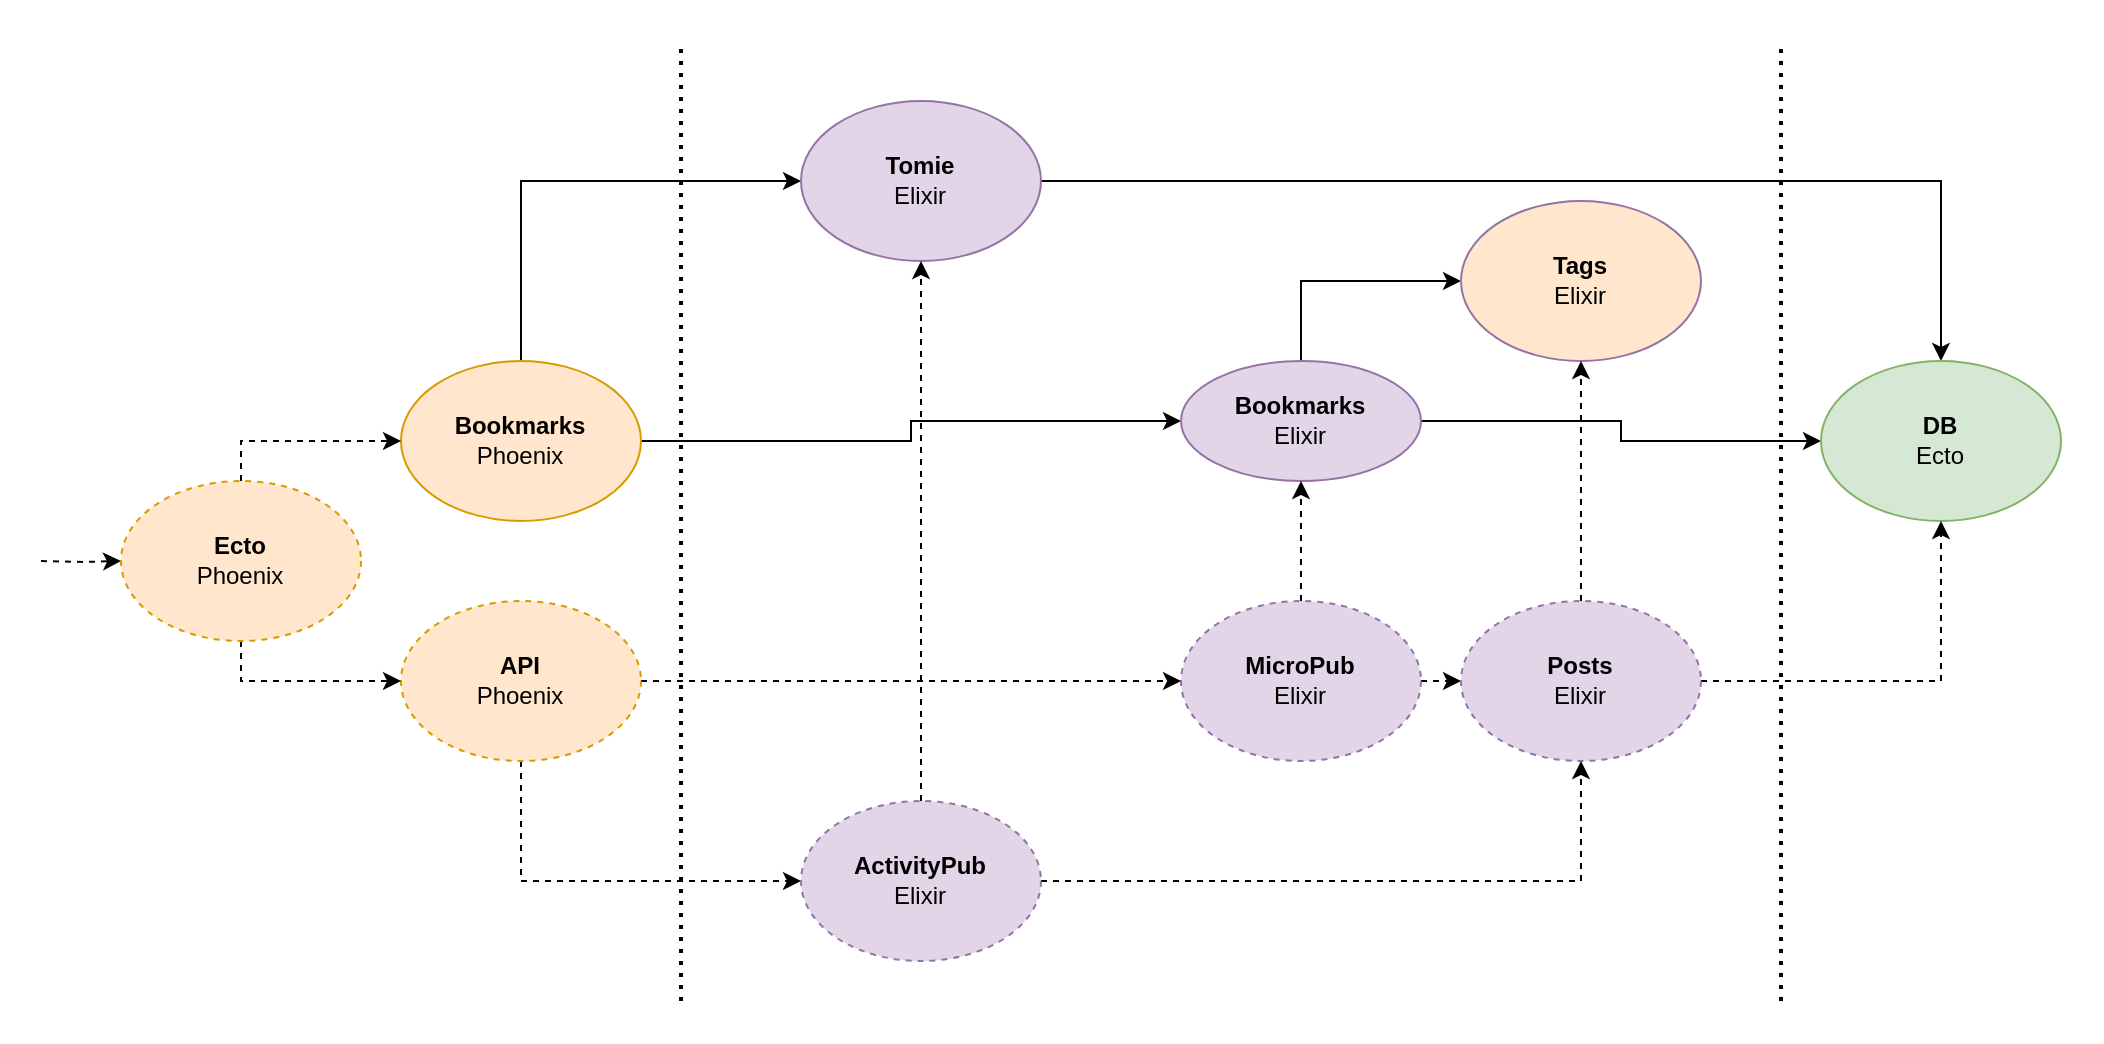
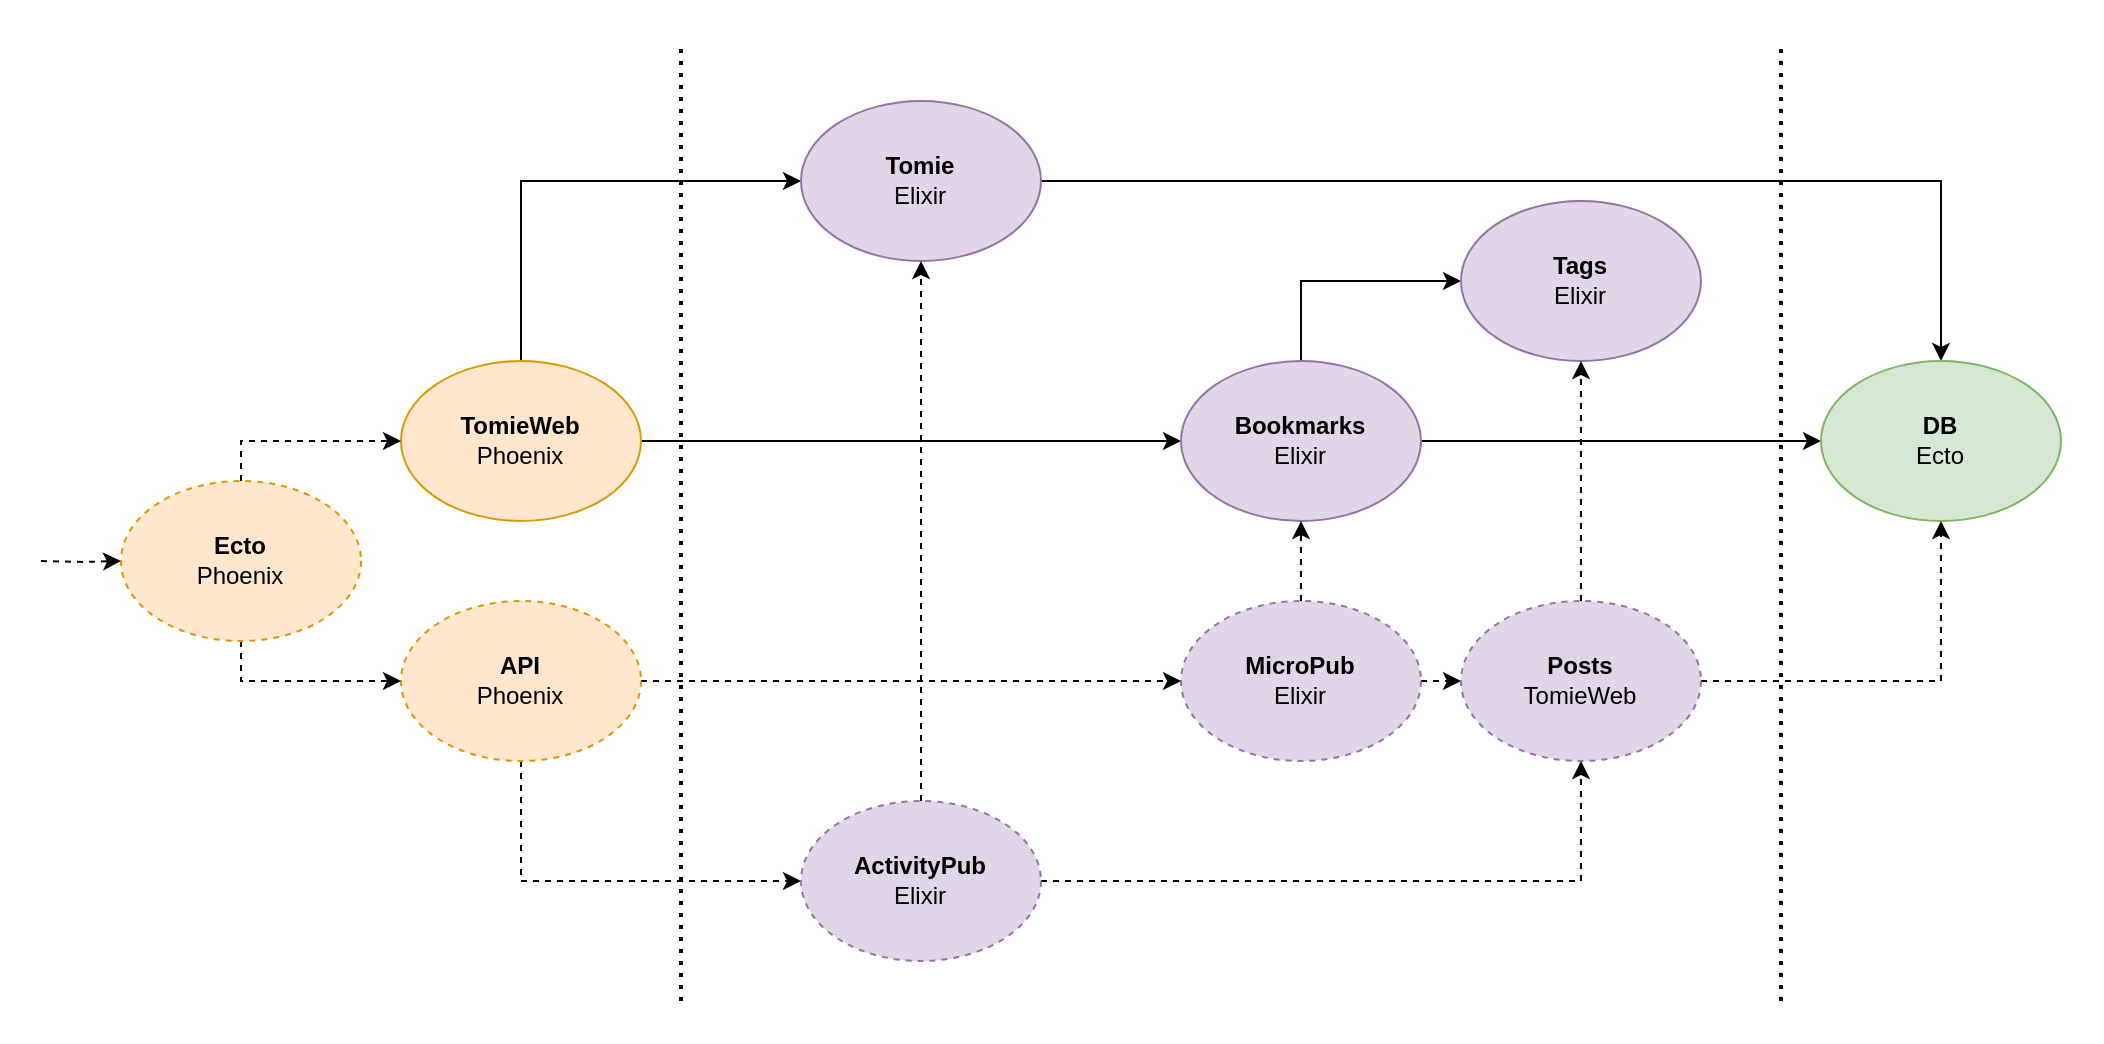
  <mxCell id="0" />
  <mxCell id="1" parent="0" />
  <mxCell id="2" style="edgeStyle=orthogonalEdgeStyle;comic=0;orthogonalLoop=1;jettySize=auto;html=1;exitX=1;exitY=0.5;exitDx=0;exitDy=0;entryX=0;entryY=0.5;entryDx=0;entryDy=0;rounded=0;" parent="1" source="4" target="9" edge="1"><mxGeometry relative="1" as="geometry" /></mxCell>
  <mxCell id="3" style="edgeStyle=orthogonalEdgeStyle;rounded=0;comic=0;orthogonalLoop=1;jettySize=auto;html=1;exitX=0.5;exitY=0;exitDx=0;exitDy=0;entryX=0;entryY=0.5;entryDx=0;entryDy=0;" parent="1" source="4" target="6" edge="1"><mxGeometry relative="1" as="geometry" /></mxCell>
- <mxCell id="4" value="&lt;div&gt;&lt;b&gt;Bookmarks&lt;/b&gt;&lt;/div&gt;Phoenix" style="ellipse;whiteSpace=wrap;html=1;fillColor=#ffe6cc;strokeColor=#d79b00;" parent="1" vertex="1"><mxGeometry x="200" y="180" width="120" height="80" as="geometry" /></mxCell>
+ <mxCell id="4" value="&lt;div&gt;&lt;b&gt;TomieWeb&lt;/b&gt;&lt;/div&gt;Phoenix" style="ellipse;whiteSpace=wrap;html=1;fillColor=#ffe6cc;strokeColor=#d79b00;" parent="1" vertex="1"><mxGeometry x="200" y="180" width="120" height="80" as="geometry" /></mxCell>
  <mxCell id="5" style="edgeStyle=orthogonalEdgeStyle;comic=0;orthogonalLoop=1;jettySize=auto;html=1;exitX=1;exitY=0.5;exitDx=0;exitDy=0;rounded=0;" parent="1" source="6" target="11" edge="1"><mxGeometry relative="1" as="geometry" /></mxCell>
  <mxCell id="6" value="&lt;div&gt;&lt;b&gt;Tomie&lt;/b&gt;&lt;/div&gt;&lt;div&gt;Elixir&lt;br&gt;&lt;b&gt;&lt;/b&gt;&lt;/div&gt;" style="ellipse;whiteSpace=wrap;html=1;fillColor=#e1d5e7;strokeColor=#9673a6;" parent="1" vertex="1"><mxGeometry x="400" y="50" width="120" height="80" as="geometry" /></mxCell>
  <mxCell id="7" style="edgeStyle=orthogonalEdgeStyle;rounded=0;comic=0;orthogonalLoop=1;jettySize=auto;html=1;exitX=1;exitY=0.5;exitDx=0;exitDy=0;entryX=0;entryY=0.5;entryDx=0;entryDy=0;" parent="1" source="9" target="11" edge="1"><mxGeometry relative="1" as="geometry" /></mxCell>
  <mxCell id="8" style="edgeStyle=orthogonalEdgeStyle;rounded=0;orthogonalLoop=1;jettySize=auto;html=1;exitX=0.5;exitY=0;exitDx=0;exitDy=0;entryX=0;entryY=0.5;entryDx=0;entryDy=0;" edge="1" parent="1" source="9" target="10"><mxGeometry relative="1" as="geometry" /></mxCell>
- <mxCell id="9" value="&lt;div&gt;&lt;b&gt;Bookmarks&lt;/b&gt;&lt;/div&gt;&lt;div&gt;Elixir&lt;br&gt;&lt;/div&gt;" style="ellipse;whiteSpace=wrap;html=1;fillColor=#e1d5e7;strokeColor=#9673a6;" parent="1" vertex="1"><mxGeometry x="590" y="180" width="120" height="60" as="geometry" /></mxCell>
- <mxCell id="10" value="&lt;div&gt;&lt;b&gt;Tags&lt;/b&gt;&lt;/div&gt;&lt;div&gt;Elixir&lt;br&gt;&lt;/div&gt;" style="ellipse;whiteSpace=wrap;html=1;fillColor=#ffe6cc;strokeColor=#9673a6;" vertex="1" parent="1"><mxGeometry x="730" y="100" width="120" height="80" as="geometry" /></mxCell>
+ <mxCell id="9" value="&lt;div&gt;&lt;b&gt;Bookmarks&lt;/b&gt;&lt;/div&gt;&lt;div&gt;Elixir&lt;br&gt;&lt;/div&gt;" style="ellipse;whiteSpace=wrap;html=1;fillColor=#e1d5e7;strokeColor=#9673a6;" parent="1" vertex="1"><mxGeometry x="590" y="180" width="120" height="80" as="geometry" /></mxCell>
+ <mxCell id="10" value="&lt;div&gt;&lt;b&gt;Tags&lt;/b&gt;&lt;/div&gt;&lt;div&gt;Elixir&lt;br&gt;&lt;/div&gt;" style="ellipse;whiteSpace=wrap;html=1;fillColor=#e1d5e7;strokeColor=#9673a6;" vertex="1" parent="1"><mxGeometry x="730" y="100" width="120" height="80" as="geometry" /></mxCell>
  <mxCell id="11" value="&lt;div&gt;&lt;b&gt;DB&lt;/b&gt;&lt;/div&gt;&lt;div&gt;Ecto&lt;br&gt;&lt;/div&gt;" style="ellipse;whiteSpace=wrap;html=1;fillColor=#d5e8d4;strokeColor=#82b366;" parent="1" vertex="1"><mxGeometry x="910" y="180" width="120" height="80" as="geometry" /></mxCell>
  <mxCell id="12" value="" style="endArrow=none;dashed=1;html=1;dashPattern=1 2;strokeWidth=2;" parent="1" edge="1"><mxGeometry width="50" height="50" relative="1" as="geometry"><mxPoint x="340" y="500" as="sourcePoint" /><mxPoint x="340" y="20" as="targetPoint" /></mxGeometry></mxCell>
  <mxCell id="13" value="" style="endArrow=none;dashed=1;html=1;dashPattern=1 2;strokeWidth=2;" parent="1" edge="1"><mxGeometry width="50" height="50" relative="1" as="geometry"><mxPoint x="890" y="500" as="sourcePoint" /><mxPoint x="890" y="20" as="targetPoint" /></mxGeometry></mxCell>
  <mxCell id="14" style="edgeStyle=orthogonalEdgeStyle;rounded=0;orthogonalLoop=1;jettySize=auto;html=1;exitX=0.5;exitY=0;exitDx=0;exitDy=0;entryX=0.5;entryY=1;entryDx=0;entryDy=0;dashed=1;" parent="1" source="16" target="9" edge="1"><mxGeometry relative="1" as="geometry" /></mxCell>
  <mxCell id="15" style="edgeStyle=orthogonalEdgeStyle;rounded=0;orthogonalLoop=1;jettySize=auto;html=1;exitX=1;exitY=0.5;exitDx=0;exitDy=0;entryX=0;entryY=0.5;entryDx=0;entryDy=0;dashed=1;" parent="1" source="16" target="19" edge="1"><mxGeometry relative="1" as="geometry" /></mxCell>
  <mxCell id="16" value="&lt;div&gt;&lt;b&gt;MicroPub&lt;/b&gt;&lt;/div&gt;Elixir" style="ellipse;whiteSpace=wrap;html=1;dashed=1;fillColor=#e1d5e7;strokeColor=#9673a6;" parent="1" vertex="1"><mxGeometry x="590" y="300" width="120" height="80" as="geometry" /></mxCell>
  <mxCell id="17" style="edgeStyle=orthogonalEdgeStyle;rounded=0;orthogonalLoop=1;jettySize=auto;html=1;exitX=1;exitY=0.5;exitDx=0;exitDy=0;entryX=0.5;entryY=1;entryDx=0;entryDy=0;dashed=1;" parent="1" source="19" target="11" edge="1"><mxGeometry relative="1" as="geometry" /></mxCell>
  <mxCell id="18" style="edgeStyle=orthogonalEdgeStyle;rounded=0;orthogonalLoop=1;jettySize=auto;html=1;exitX=0.5;exitY=0;exitDx=0;exitDy=0;entryX=0.5;entryY=1;entryDx=0;entryDy=0;dashed=1;" edge="1" parent="1" source="19" target="10"><mxGeometry relative="1" as="geometry" /></mxCell>
- <mxCell id="19" value="&lt;div&gt;&lt;b&gt;Posts&lt;/b&gt;&lt;/div&gt;&lt;div&gt;Elixir&lt;b&gt;&lt;br&gt;&lt;/b&gt;&lt;/div&gt;" style="ellipse;whiteSpace=wrap;html=1;dashed=1;fillColor=#e1d5e7;strokeColor=#9673a6;" parent="1" vertex="1"><mxGeometry x="730" y="300" width="120" height="80" as="geometry" /></mxCell>
+ <mxCell id="19" value="&lt;div&gt;&lt;b&gt;Posts&lt;/b&gt;&lt;/div&gt;&lt;div&gt;TomieWeb&lt;b&gt;&lt;br&gt;&lt;/b&gt;&lt;/div&gt;" style="ellipse;whiteSpace=wrap;html=1;dashed=1;fillColor=#e1d5e7;strokeColor=#9673a6;" parent="1" vertex="1"><mxGeometry x="730" y="300" width="120" height="80" as="geometry" /></mxCell>
  <mxCell id="20" style="edgeStyle=orthogonalEdgeStyle;rounded=0;orthogonalLoop=1;jettySize=auto;html=1;exitX=1;exitY=0.5;exitDx=0;exitDy=0;entryX=0;entryY=0.5;entryDx=0;entryDy=0;dashed=1;" parent="1" source="22" target="16" edge="1"><mxGeometry relative="1" as="geometry" /></mxCell>
  <mxCell id="21" style="edgeStyle=orthogonalEdgeStyle;rounded=0;orthogonalLoop=1;jettySize=auto;html=1;exitX=0.5;exitY=1;exitDx=0;exitDy=0;entryX=0;entryY=0.5;entryDx=0;entryDy=0;dashed=1;" parent="1" source="22" target="25" edge="1"><mxGeometry relative="1" as="geometry" /></mxCell>
  <mxCell id="22" value="&lt;div&gt;&lt;b&gt;API&lt;/b&gt;&lt;/div&gt;Phoenix" style="ellipse;whiteSpace=wrap;html=1;dashed=1;fillColor=#ffe6cc;strokeColor=#d79b00;" parent="1" vertex="1"><mxGeometry x="200" y="300" width="120" height="80" as="geometry" /></mxCell>
  <mxCell id="23" style="edgeStyle=orthogonalEdgeStyle;rounded=0;orthogonalLoop=1;jettySize=auto;html=1;exitX=1;exitY=0.5;exitDx=0;exitDy=0;entryX=0.5;entryY=1;entryDx=0;entryDy=0;dashed=1;" parent="1" source="25" target="19" edge="1"><mxGeometry relative="1" as="geometry" /></mxCell>
  <mxCell id="24" style="edgeStyle=orthogonalEdgeStyle;rounded=0;orthogonalLoop=1;jettySize=auto;html=1;exitX=0.5;exitY=0;exitDx=0;exitDy=0;entryX=0.5;entryY=1;entryDx=0;entryDy=0;dashed=1;" parent="1" source="25" target="6" edge="1"><mxGeometry relative="1" as="geometry" /></mxCell>
  <mxCell id="25" value="&lt;div&gt;&lt;b&gt;ActivityPub&lt;/b&gt;&lt;/div&gt;&lt;div&gt;Elixir&lt;br&gt;&lt;/div&gt;" style="ellipse;whiteSpace=wrap;html=1;dashed=1;fillColor=#e1d5e7;strokeColor=#9673a6;" parent="1" vertex="1"><mxGeometry x="400" y="400" width="120" height="80" as="geometry" /></mxCell>
  <mxCell id="26" style="edgeStyle=orthogonalEdgeStyle;rounded=0;orthogonalLoop=1;jettySize=auto;html=1;exitX=0.5;exitY=0;exitDx=0;exitDy=0;entryX=0;entryY=0.5;entryDx=0;entryDy=0;dashed=1;" parent="1" source="29" target="4" edge="1"><mxGeometry relative="1" as="geometry" /></mxCell>
  <mxCell id="27" style="edgeStyle=orthogonalEdgeStyle;rounded=0;orthogonalLoop=1;jettySize=auto;html=1;exitX=0.5;exitY=1;exitDx=0;exitDy=0;entryX=0;entryY=0.5;entryDx=0;entryDy=0;dashed=1;" parent="1" source="29" target="22" edge="1"><mxGeometry relative="1" as="geometry" /></mxCell>
  <mxCell id="28" style="edgeStyle=orthogonalEdgeStyle;rounded=0;orthogonalLoop=1;jettySize=auto;html=1;dashed=1;entryX=0;entryY=0.5;entryDx=0;entryDy=0;" parent="1" target="29" edge="1"><mxGeometry relative="1" as="geometry"><mxPoint x="20" y="280" as="targetPoint" /><mxPoint x="20" y="280" as="sourcePoint" /></mxGeometry></mxCell>
  <mxCell id="29" value="&lt;div&gt;&lt;b&gt;Ecto&lt;/b&gt;&lt;/div&gt;Phoenix" style="ellipse;whiteSpace=wrap;html=1;dashed=1;fillColor=#ffe6cc;strokeColor=#d79b00;" parent="1" vertex="1"><mxGeometry x="60" y="240" width="120" height="80" as="geometry" /></mxCell>
